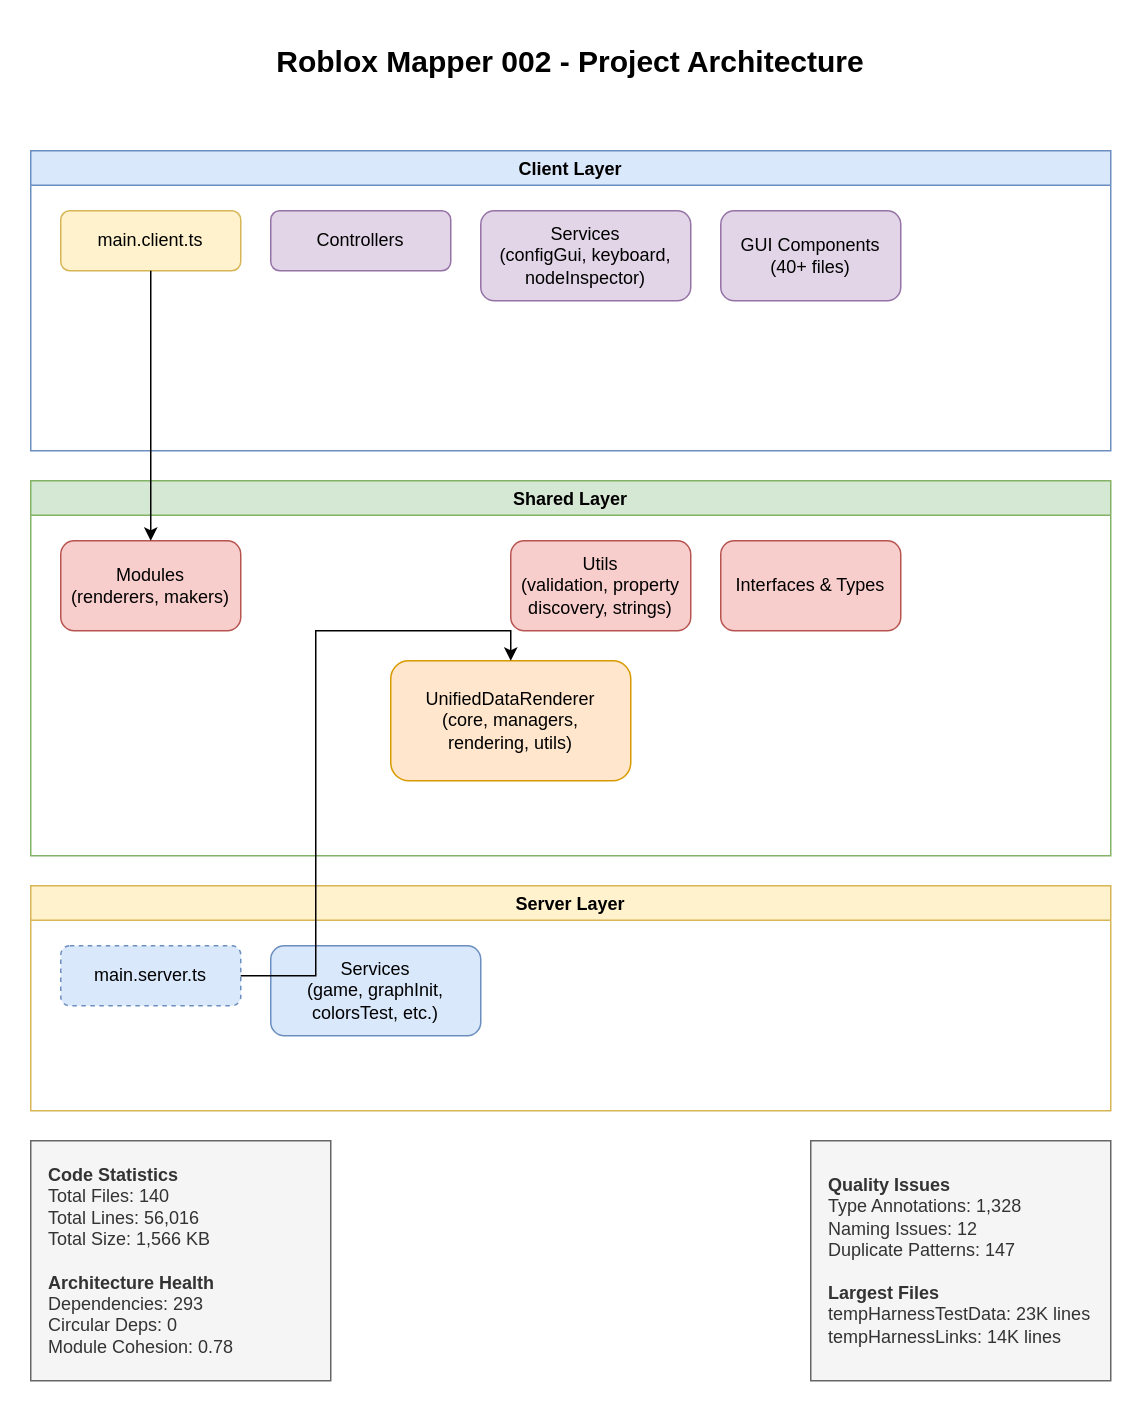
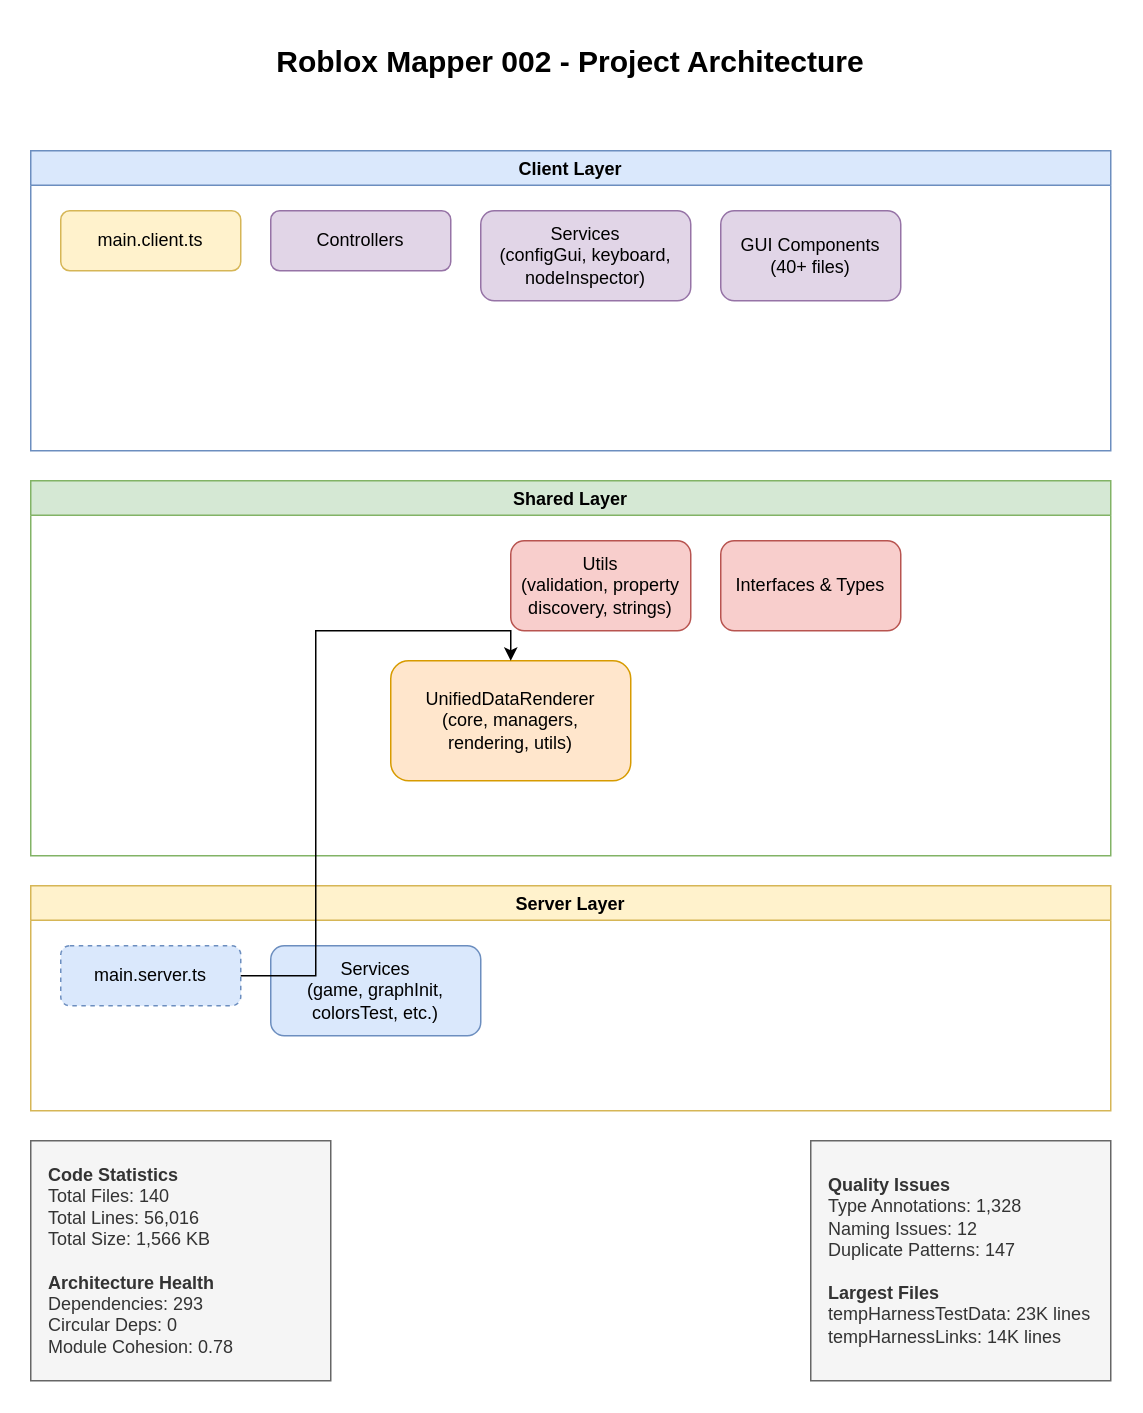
  <mxCell id="0" />
  <mxCell id="1" parent="0" />
  <mxCell id="2" value="Roblox Mapper 002 - Project Architecture" style="text;html=1;strokeColor=none;fillColor=none;align=center;verticalAlign=middle;whiteSpace=wrap;rounded=0;fontSize=20;fontStyle=1" vertex="1" parent="1"><mxGeometry x="180" y="20" width="400" height="40" as="geometry" /></mxCell>
  <mxCell id="3" value="Client Layer" style="swimlane;fillColor=#dae8fc;strokeColor=#6c8ebf;" vertex="1" parent="1"><mxGeometry x="20" y="100" width="720" height="200" as="geometry" /></mxCell>
  <mxCell id="4" value="main.client.ts" style="rounded=1;whiteSpace=wrap;html=1;fillColor=#fff2cc;strokeColor=#d6b656;" vertex="1" parent="3"><mxGeometry x="20" y="40" width="120" height="40" as="geometry" /></mxCell>
  <mxCell id="5" value="Controllers" style="rounded=1;whiteSpace=wrap;html=1;fillColor=#e1d5e7;strokeColor=#9673a6;" vertex="1" parent="3"><mxGeometry x="160" y="40" width="120" height="40" as="geometry" /></mxCell>
  <mxCell id="6" value="Services&#10;(configGui, keyboard,&#10;nodeInspector)" style="rounded=1;whiteSpace=wrap;html=1;fillColor=#e1d5e7;strokeColor=#9673a6;" vertex="1" parent="3"><mxGeometry x="300" y="40" width="140" height="60" as="geometry" /></mxCell>
  <mxCell id="7" value="GUI Components&#10;(40+ files)" style="rounded=1;whiteSpace=wrap;html=1;fillColor=#e1d5e7;strokeColor=#9673a6;" vertex="1" parent="3"><mxGeometry x="460" y="40" width="120" height="60" as="geometry" /></mxCell>
  <mxCell id="8" value="Shared Layer" style="swimlane;fillColor=#d5e8d4;strokeColor=#82b366;" vertex="1" parent="1"><mxGeometry x="20" y="320" width="720" height="250" as="geometry" /></mxCell>
- <mxCell id="9" value="Modules&#10;(renderers, makers)" style="rounded=1;whiteSpace=wrap;html=1;fillColor=#f8cecc;strokeColor=#b85450;" vertex="1" parent="8"><mxGeometry x="20" y="40" width="120" height="60" as="geometry" /></mxCell>
  <mxCell id="10" value="Utils&#10;(validation, property&#10;discovery, strings)" style="rounded=1;whiteSpace=wrap;html=1;fillColor=#f8cecc;strokeColor=#b85450;" vertex="1" parent="8"><mxGeometry x="320" y="40" width="120" height="60" as="geometry" /></mxCell>
  <mxCell id="11" value="Interfaces &amp; Types" style="rounded=1;whiteSpace=wrap;html=1;fillColor=#f8cecc;strokeColor=#b85450;" vertex="1" parent="8"><mxGeometry x="460" y="40" width="120" height="60" as="geometry" /></mxCell>
  <mxCell id="12" value="UnifiedDataRenderer&#10;(core, managers,&#10;rendering, utils)" style="rounded=1;whiteSpace=wrap;html=1;fillColor=#ffe6cc;strokeColor=#d79b00;" vertex="1" parent="8"><mxGeometry x="240" y="120" width="160" height="80" as="geometry" /></mxCell>
  <mxCell id="13" value="Server Layer" style="swimlane;fillColor=#fff2cc;strokeColor=#d6b656;" vertex="1" parent="1"><mxGeometry x="20" y="590" width="720" height="150" as="geometry" /></mxCell>
  <mxCell id="14" value="main.server.ts" style="rounded=1;whiteSpace=wrap;html=1;fillColor=#dae8fc;strokeColor=#6c8ebf;dashed=1;" vertex="1" parent="13"><mxGeometry x="20" y="40" width="120" height="40" as="geometry" /></mxCell>
  <mxCell id="15" value="Services&#10;(game, graphInit,&#10;colorsTest, etc.)" style="rounded=1;whiteSpace=wrap;html=1;fillColor=#dae8fc;strokeColor=#6c8ebf;" vertex="1" parent="13"><mxGeometry x="160" y="40" width="140" height="60" as="geometry" /></mxCell>
- <mxCell id="16" style="edgeStyle=orthogonalEdgeStyle;rounded=0;orthogonalLoop=1;jettySize=auto;html=1;entryX=0.5;entryY=0;entryDx=0;entryDy=0;" edge="1" parent="1" source="4" target="9"><mxGeometry relative="1" as="geometry" /></mxCell>
  <mxCell id="17" style="edgeStyle=orthogonalEdgeStyle;rounded=0;orthogonalLoop=1;jettySize=auto;html=1;entryX=0.5;entryY=0;entryDx=0;entryDy=0;" edge="1" parent="1" source="14" target="12"><mxGeometry relative="1" as="geometry" /></mxCell>
  <mxCell id="18" value="&lt;b&gt;Code Statistics&lt;/b&gt;&lt;br&gt;Total Files: 140&lt;br&gt;Total Lines: 56,016&lt;br&gt;Total Size: 1,566 KB&lt;br&gt;&lt;br&gt;&lt;b&gt;Architecture Health&lt;/b&gt;&lt;br&gt;Dependencies: 293&lt;br&gt;Circular Deps: 0&lt;br&gt;Module Cohesion: 0.78" style="rounded=0;whiteSpace=wrap;html=1;fillColor=#f5f5f5;strokeColor=#666666;fontColor=#333333;align=left;spacingLeft=10;" vertex="1" parent="1"><mxGeometry x="20" y="760" width="200" height="160" as="geometry" /></mxCell>
  <mxCell id="19" value="&lt;b&gt;Quality Issues&lt;/b&gt;&lt;br&gt;Type Annotations: 1,328&lt;br&gt;Naming Issues: 12&lt;br&gt;Duplicate Patterns: 147&lt;br&gt;&lt;br&gt;&lt;b&gt;Largest Files&lt;/b&gt;&lt;br&gt;tempHarnessTestData: 23K lines&lt;br&gt;tempHarnessLinks: 14K lines" style="rounded=0;whiteSpace=wrap;html=1;fillColor=#f5f5f5;strokeColor=#666666;fontColor=#333333;align=left;spacingLeft=10;" vertex="1" parent="1"><mxGeometry x="540" y="760" width="200" height="160" as="geometry" /></mxCell>
